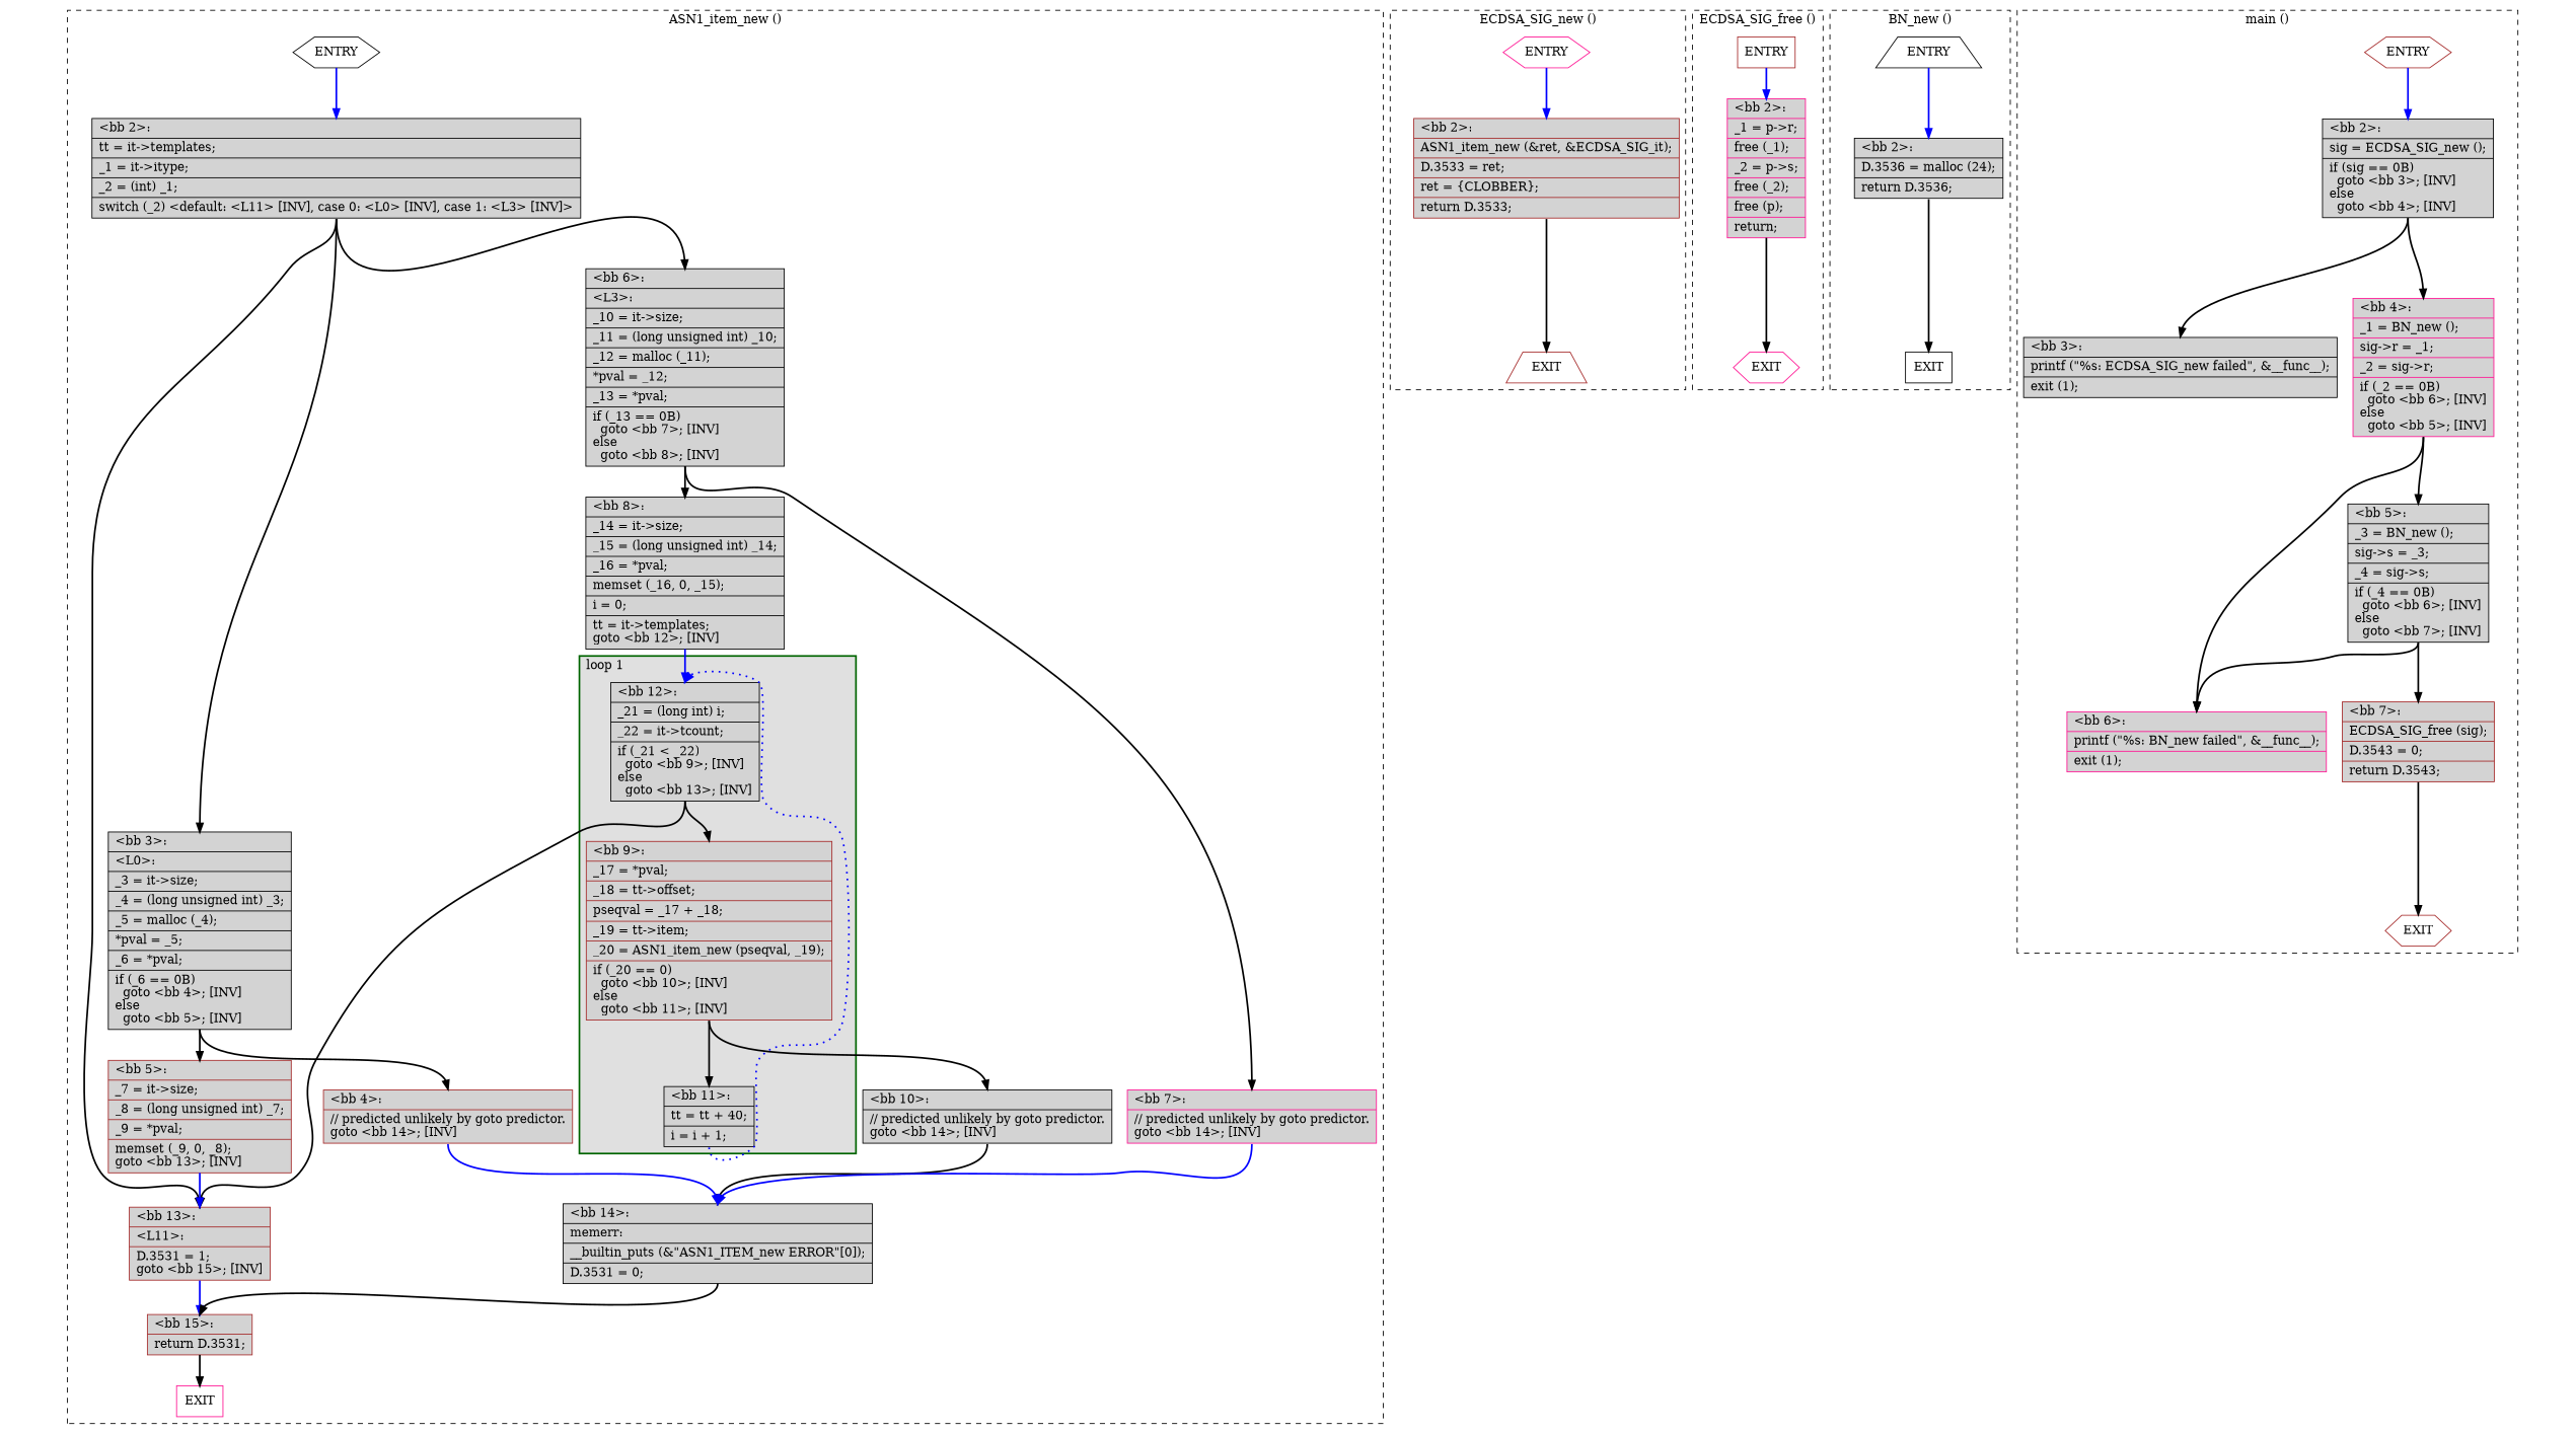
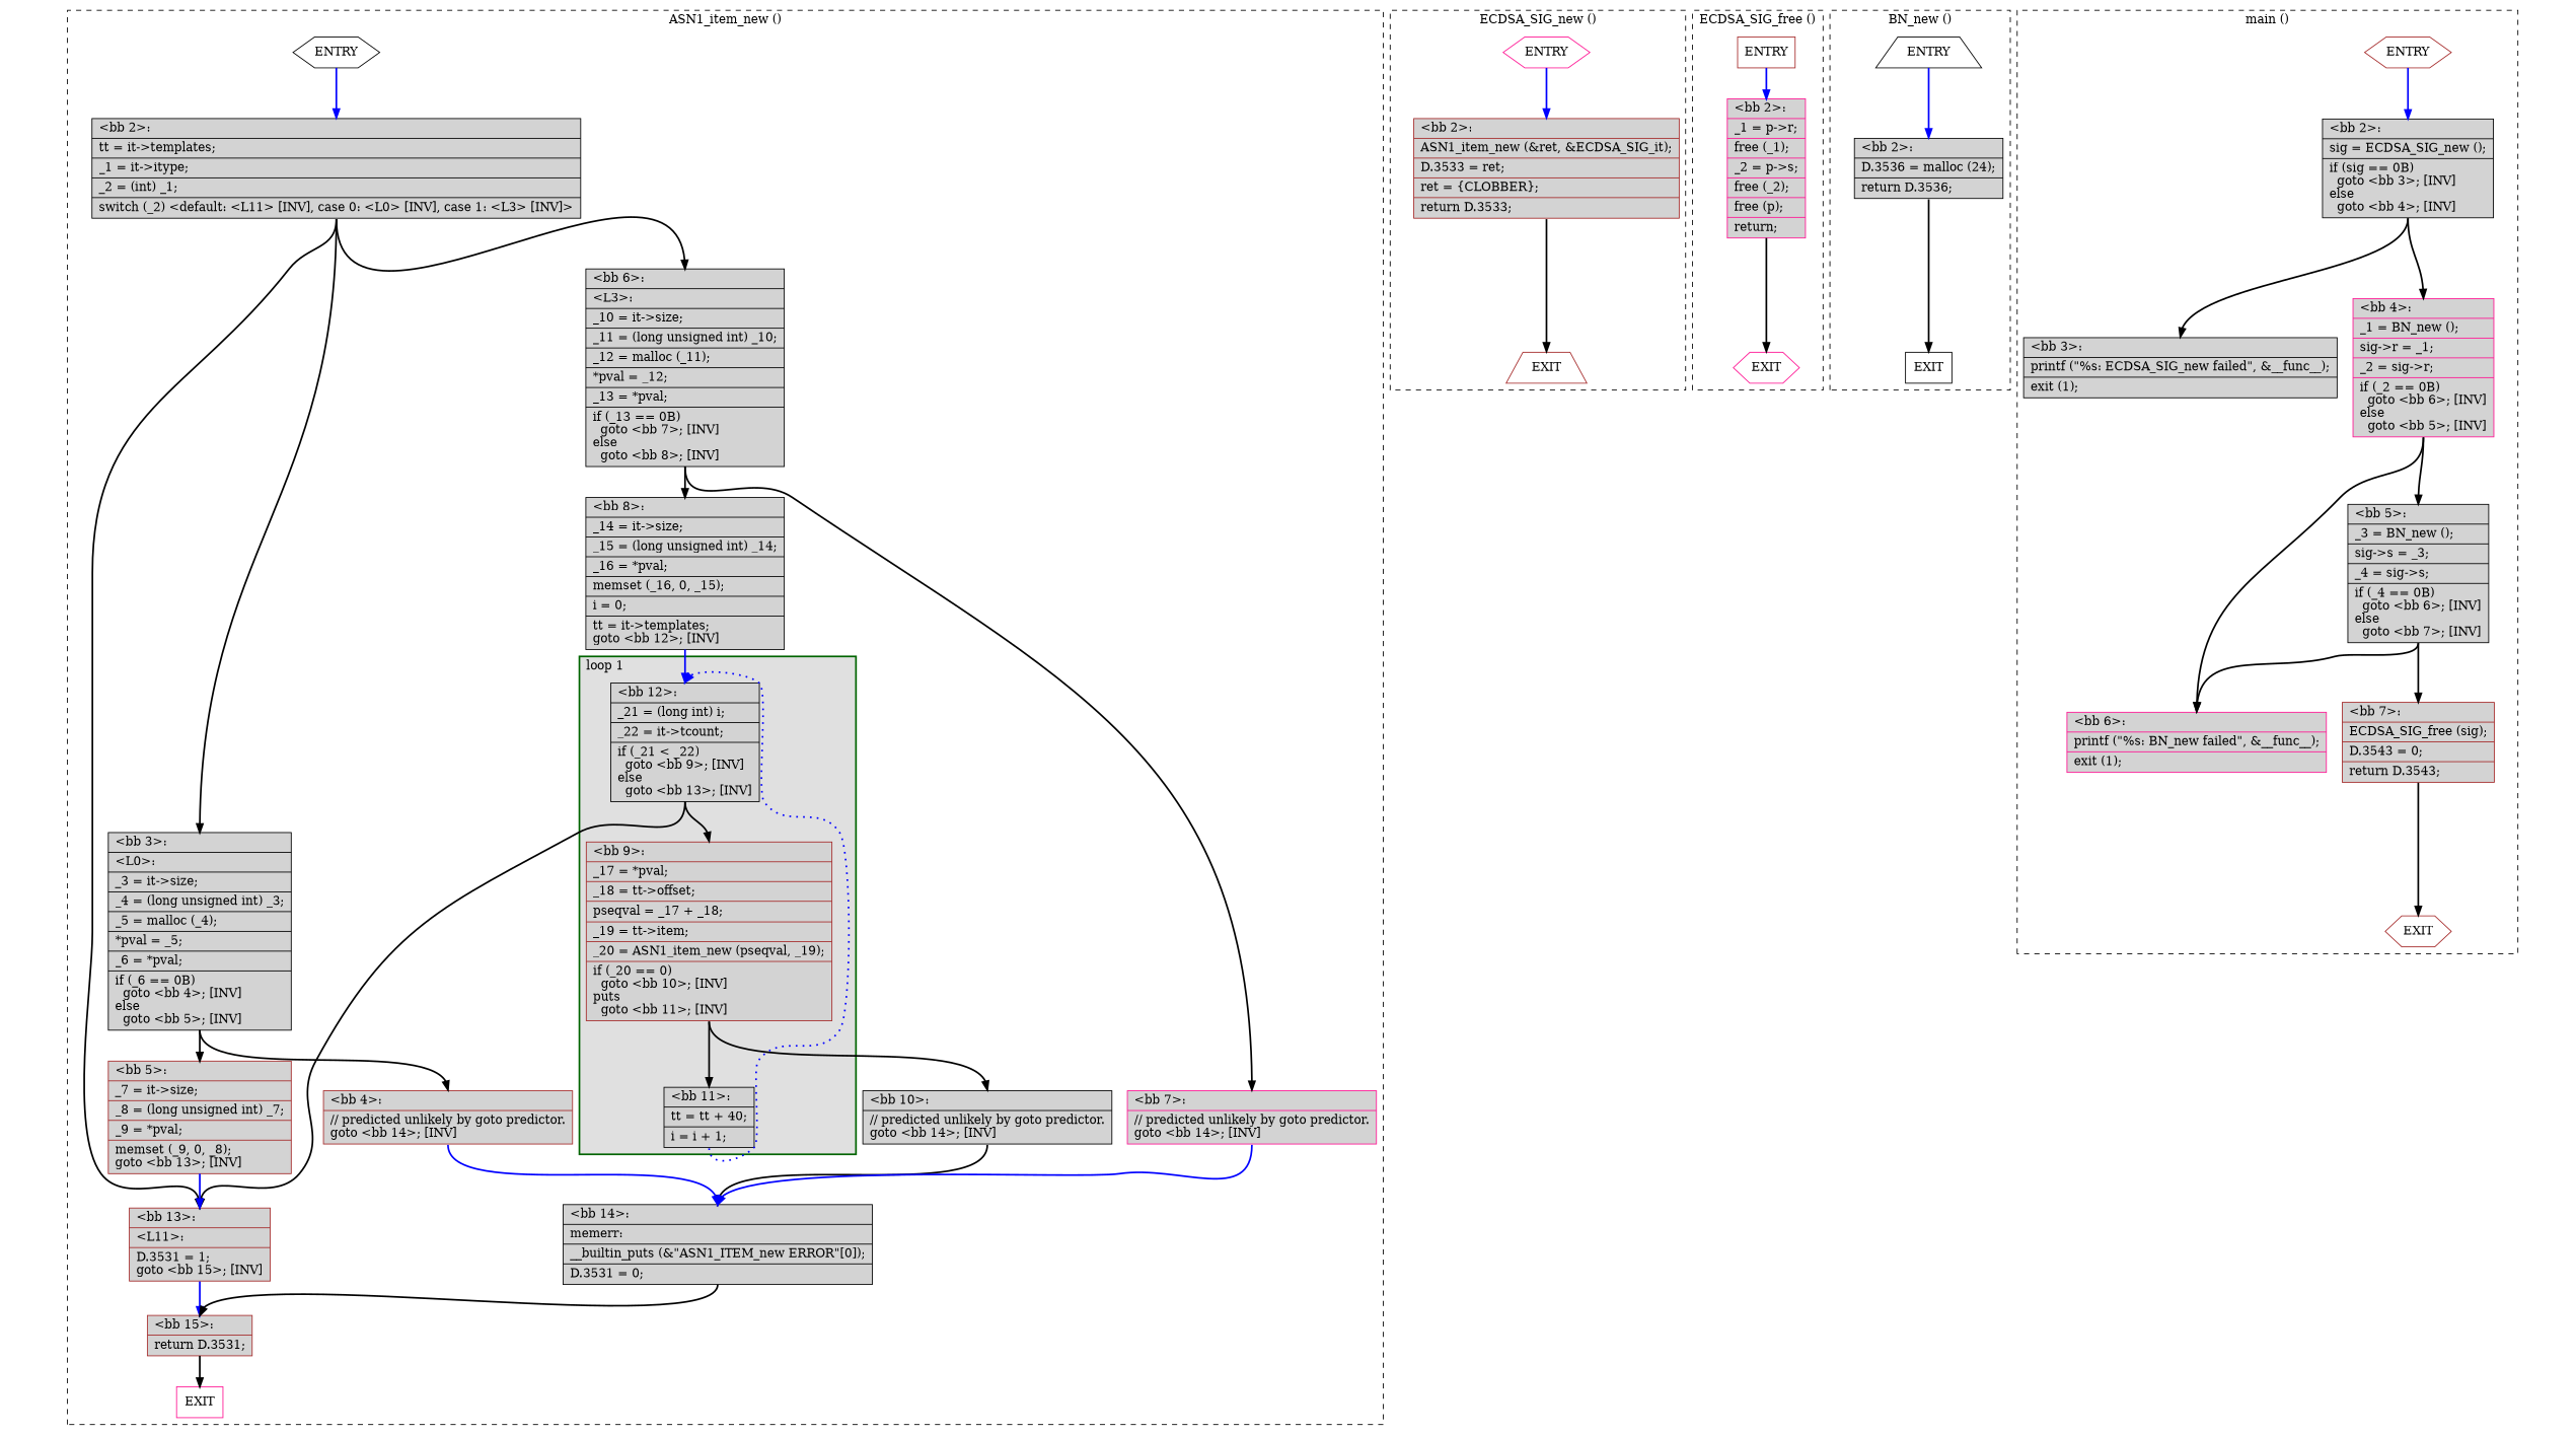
  digraph {
    node [color=black fillcolor=lightgrey shape=record style=filled]
    edge [color=black constraint=true headport=n style="solid,bold" tailport=s weight=10]
    n1 [label="{\<bb\ 12\>:\l|_21\ =\ (long\ int)\ i;\l|_22\ =\ it-\>tcount;\l|if\ (_21\ \<\ _22)\l\ \ goto\ \<bb\ 9\>;\ [INV]\lelse\l\ \ goto\ \<bb\ 13\>;\ [INV]\l}"]
-   n2 [color=brown label="{\<bb\ 9\>:\l|_17\ =\ *pval;\l|_18\ =\ tt-\>offset;\l|pseqval\ =\ _17\ +\ _18;\l|_19\ =\ tt-\>item;\l|_20\ =\ ASN1_item_new\ (pseqval,\ _19);\l|if\ (_20\ ==\ 0)\l\ \ goto\ \<bb\ 10\>;\ [INV]\lelse\l\ \ goto\ \<bb\ 11\>;\ [INV]\l}"]
+   n2 [color=brown label="{\<bb\ 9\>:\l|_17\ =\ *pval;\l|_18\ =\ tt-\>offset;\l|pseqval\ =\ _17\ +\ _18;\l|_19\ =\ tt-\>item;\l|_20\ =\ ASN1_item_new\ (pseqval,\ _19);\l|if\ (_20\ ==\ 0)\l\ \ goto\ \<bb\ 10\>;\ [INV]\lputs\l\ \ goto\ \<bb\ 11\>;\ [INV]\l}"]
    n3 [label="{\<bb\ 11\>:\l|tt\ =\ tt\ +\ 40;\l|i\ =\ i\ +\ 1;\l}"]
    n4 [color=brown label="{\<bb\ 13\>:\l|\<L11\>:\l|D.3531\ =\ 1;\lgoto\ \<bb\ 15\>;\ [INV]\l}"]
    n5 [label="{\<bb\ 10\>:\l|//\ predicted\ unlikely\ by\ goto\ predictor.\lgoto\ \<bb\ 14\>;\ [INV]\l}"]
    n6 [fillcolor=white label=ENTRY shape=hexagon]
    n7 [color=deeppink fillcolor=white label=EXIT shape=box]
    n8 [label="{\<bb\ 2\>:\l|tt\ =\ it-\>templates;\l|_1\ =\ it-\>itype;\l|_2\ =\ (int)\ _1;\l|switch\ (_2)\ \<default:\ \<L11\>\ [INV],\ case\ 0:\ \<L0\>\ [INV],\ case\ 1:\ \<L3\>\ [INV]\>\l}"]
    n9 [label="{\<bb\ 3\>:\l|\<L0\>:\l|_3\ =\ it-\>size;\l|_4\ =\ (long\ unsigned\ int)\ _3;\l|_5\ =\ malloc\ (_4);\l|*pval\ =\ _5;\l|_6\ =\ *pval;\l|if\ (_6\ ==\ 0B)\l\ \ goto\ \<bb\ 4\>;\ [INV]\lelse\l\ \ goto\ \<bb\ 5\>;\ [INV]\l}"]
    n10 [label="{\<bb\ 6\>:\l|\<L3\>:\l|_10\ =\ it-\>size;\l|_11\ =\ (long\ unsigned\ int)\ _10;\l|_12\ =\ malloc\ (_11);\l|*pval\ =\ _12;\l|_13\ =\ *pval;\l|if\ (_13\ ==\ 0B)\l\ \ goto\ \<bb\ 7\>;\ [INV]\lelse\l\ \ goto\ \<bb\ 8\>;\ [INV]\l}"]
    n11 [color=brown label="{\<bb\ 4\>:\l|//\ predicted\ unlikely\ by\ goto\ predictor.\lgoto\ \<bb\ 14\>;\ [INV]\l}"]
    n12 [color=brown label="{\<bb\ 5\>:\l|_7\ =\ it-\>size;\l|_8\ =\ (long\ unsigned\ int)\ _7;\l|_9\ =\ *pval;\l|memset\ (_9,\ 0,\ _8);\lgoto\ \<bb\ 13\>;\ [INV]\l}"]
    n13 [label="{\<bb\ 14\>:\l|memerr:\l|__builtin_puts\ (&\"ASN1_ITEM_new\ ERROR\"[0]);\l|D.3531\ =\ 0;\l}"]
    n14 [color=deeppink label="{\<bb\ 7\>:\l|//\ predicted\ unlikely\ by\ goto\ predictor.\lgoto\ \<bb\ 14\>;\ [INV]\l}"]
    n15 [label="{\<bb\ 8\>:\l|_14\ =\ it-\>size;\l|_15\ =\ (long\ unsigned\ int)\ _14;\l|_16\ =\ *pval;\l|memset\ (_16,\ 0,\ _15);\l|i\ =\ 0;\l|tt\ =\ it-\>templates;\lgoto\ \<bb\ 12\>;\ [INV]\l}"]
    n16 [color=brown label="{\<bb\ 15\>:\l|return\ D.3531;\l}"]
    n17 [color=deeppink fillcolor=white label=ENTRY shape=hexagon]
    n18 [color=brown fillcolor=white label=EXIT shape=trapezium]
    n19 [color=brown label="{\<bb\ 2\>:\l|ASN1_item_new\ (&ret,\ &ECDSA_SIG_it);\l|D.3533\ =\ ret;\l|ret\ =\ \{CLOBBER\};\l|return\ D.3533;\l}"]
    n20 [color=brown fillcolor=white label=ENTRY shape=box]
    n21 [color=deeppink fillcolor=white label=EXIT shape=hexagon]
    n22 [color=deeppink label="{\<bb\ 2\>:\l|_1\ =\ p-\>r;\l|free\ (_1);\l|_2\ =\ p-\>s;\l|free\ (_2);\l|free\ (p);\l|return;\l}"]
    n23 [fillcolor=white label=ENTRY shape=trapezium]
    n24 [fillcolor=white label=EXIT shape=box]
    n25 [label="{\<bb\ 2\>:\l|D.3536\ =\ malloc\ (24);\l|return\ D.3536;\l}"]
    n26 [color=brown fillcolor=white label=ENTRY shape=hexagon]
    n27 [color=brown fillcolor=white label=EXIT shape=hexagon]
    n28 [label="{\<bb\ 2\>:\l|sig\ =\ ECDSA_SIG_new\ ();\l|if\ (sig\ ==\ 0B)\l\ \ goto\ \<bb\ 3\>;\ [INV]\lelse\l\ \ goto\ \<bb\ 4\>;\ [INV]\l}"]
    n29 [label="{\<bb\ 3\>:\l|printf\ (\"%s:\ ECDSA_SIG_new\ failed\",\ &__func__);\l|exit\ (1);\l}"]
    n30 [color=deeppink label="{\<bb\ 4\>:\l|_1\ =\ BN_new\ ();\l|sig-\>r\ =\ _1;\l|_2\ =\ sig-\>r;\l|if\ (_2\ ==\ 0B)\l\ \ goto\ \<bb\ 6\>;\ [INV]\lelse\l\ \ goto\ \<bb\ 5\>;\ [INV]\l}"]
    n31 [label="{\<bb\ 5\>:\l|_3\ =\ BN_new\ ();\l|sig-\>s\ =\ _3;\l|_4\ =\ sig-\>s;\l|if\ (_4\ ==\ 0B)\l\ \ goto\ \<bb\ 6\>;\ [INV]\lelse\l\ \ goto\ \<bb\ 7\>;\ [INV]\l}"]
    n32 [color=deeppink label="{\<bb\ 6\>:\l|printf\ (\"%s:\ BN_new\ failed\",\ &__func__);\l|exit\ (1);\l}"]
    n33 [color=brown label="{\<bb\ 7\>:\l|ECDSA_SIG_free\ (sig);\l|D.3543\ =\ 0;\l|return\ D.3543;\l}"]
    subgraph cluster_1 {
      color=black
      label="ASN1_item_new ()"
      style=dashed
      n4
      n5
      n6
      n7
      n8
      n9
      n10
      n11
      n12
      n13
      n14
      n15
      n16
      subgraph cluster_2 {
        color=darkgreen
        fillcolor=grey88
        label="loop 1"
        labeljust=l
        penwidth=2
        style=filled
        n1
        n2
        n3
      }
    }
    subgraph cluster_3 {
      color=black
      label="ECDSA_SIG_new ()"
      style=dashed
      n17
      n18
      n19
    }
    subgraph cluster_4 {
      color=black
      label="ECDSA_SIG_free ()"
      style=dashed
      n20
      n21
      n22
    }
    subgraph cluster_5 {
      color=black
      label="BN_new ()"
      style=dashed
      n23
      n24
      n25
    }
    subgraph cluster_6 {
      color=black
      label="main ()"
      style=dashed
      n26
      n27
      n28
      n29
      n30
      n31
      n32
      n33
    }
    n1 -> n2
    n1 -> n4
    n2 -> n3
    n2 -> n5
    n3 -> n1 [color=blue constraint=false style="dotted,bold"]
    n4 -> n16 [color=blue weight=100]
    n5 -> n13 [weight=100]
    n6 -> n7 [style=invis color="" weight=""]
    n6 -> n8 [color=blue weight=100]
    n8 -> n4
    n8 -> n9
    n8 -> n10
    n9 -> n11
    n9 -> n12
    n10 -> n14
    n10 -> n15
    n11 -> n13 [color=blue weight=100]
    n12 -> n4 [color=blue weight=100]
    n13 -> n16 [weight=100]
    n14 -> n13 [color=blue weight=100]
    n15 -> n1 [color=blue weight=100]
    n16 -> n7
    n17 -> n18 [style=invis color="" weight=""]
    n17 -> n19 [color=blue weight=100]
    n19 -> n18
    n20 -> n21 [style=invis color="" weight=""]
    n20 -> n22 [color=blue weight=100]
    n22 -> n21
    n23 -> n24 [style=invis color="" weight=""]
    n23 -> n25 [color=blue weight=100]
    n25 -> n24
    n26 -> n27 [style=invis color="" weight=""]
    n26 -> n28 [color=blue weight=100]
    n28 -> n29
    n28 -> n30
    n30 -> n31
    n30 -> n32
    n31 -> n32
    n31 -> n33
    n33 -> n27
  }
